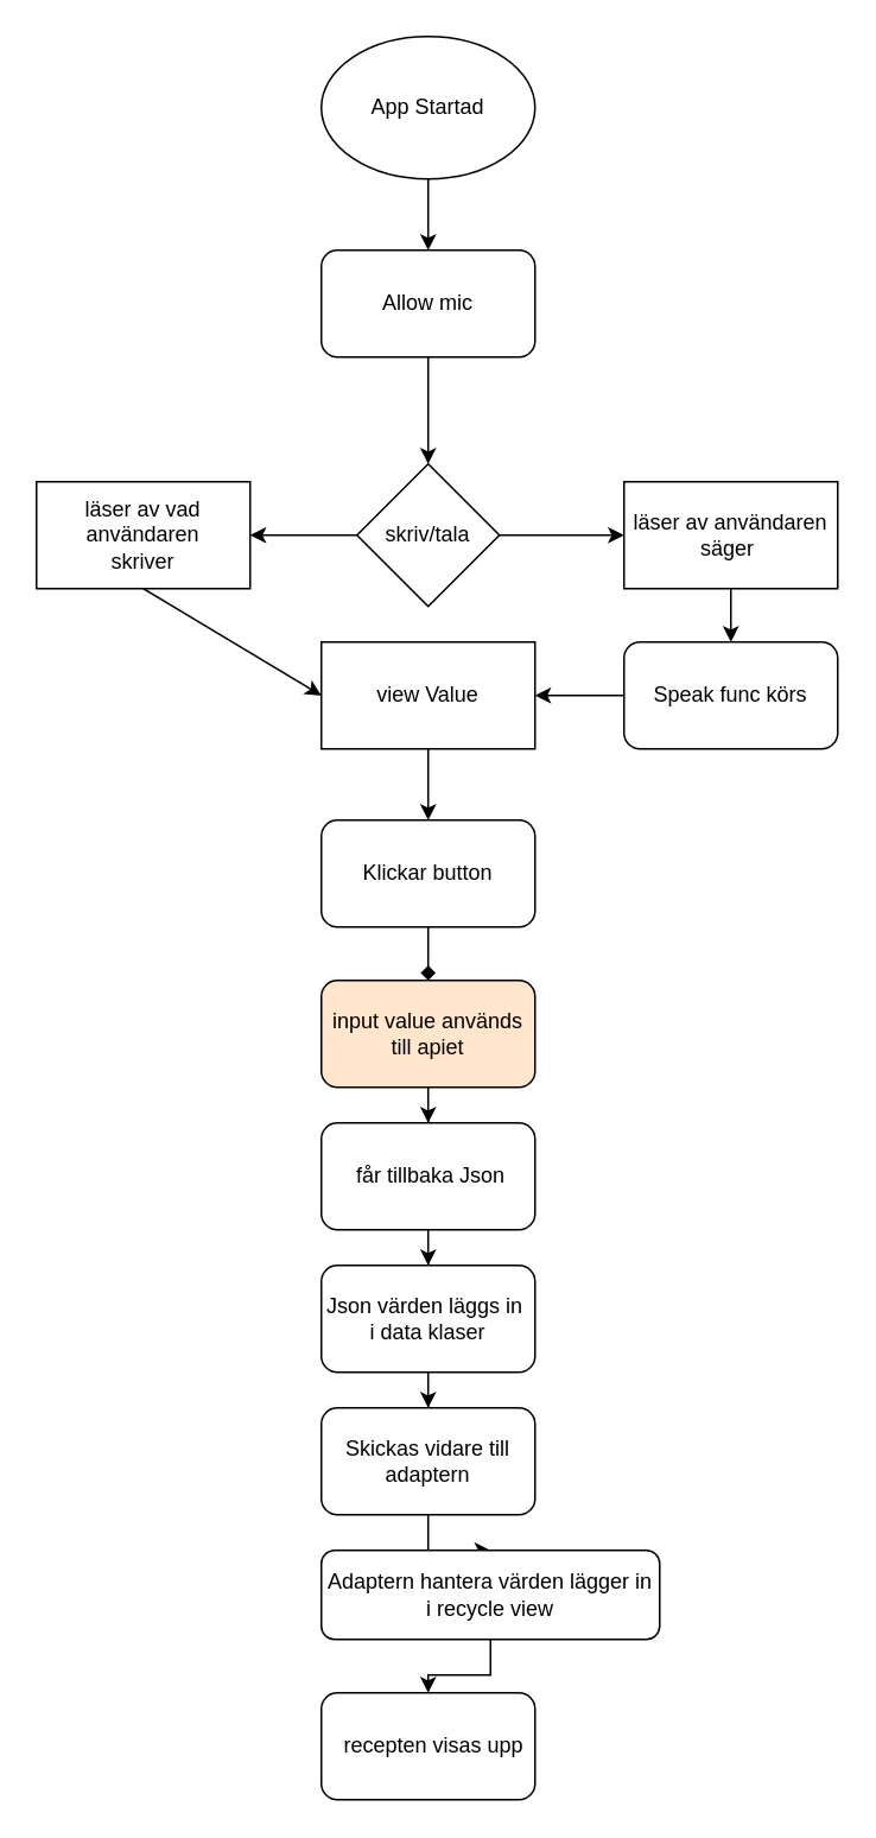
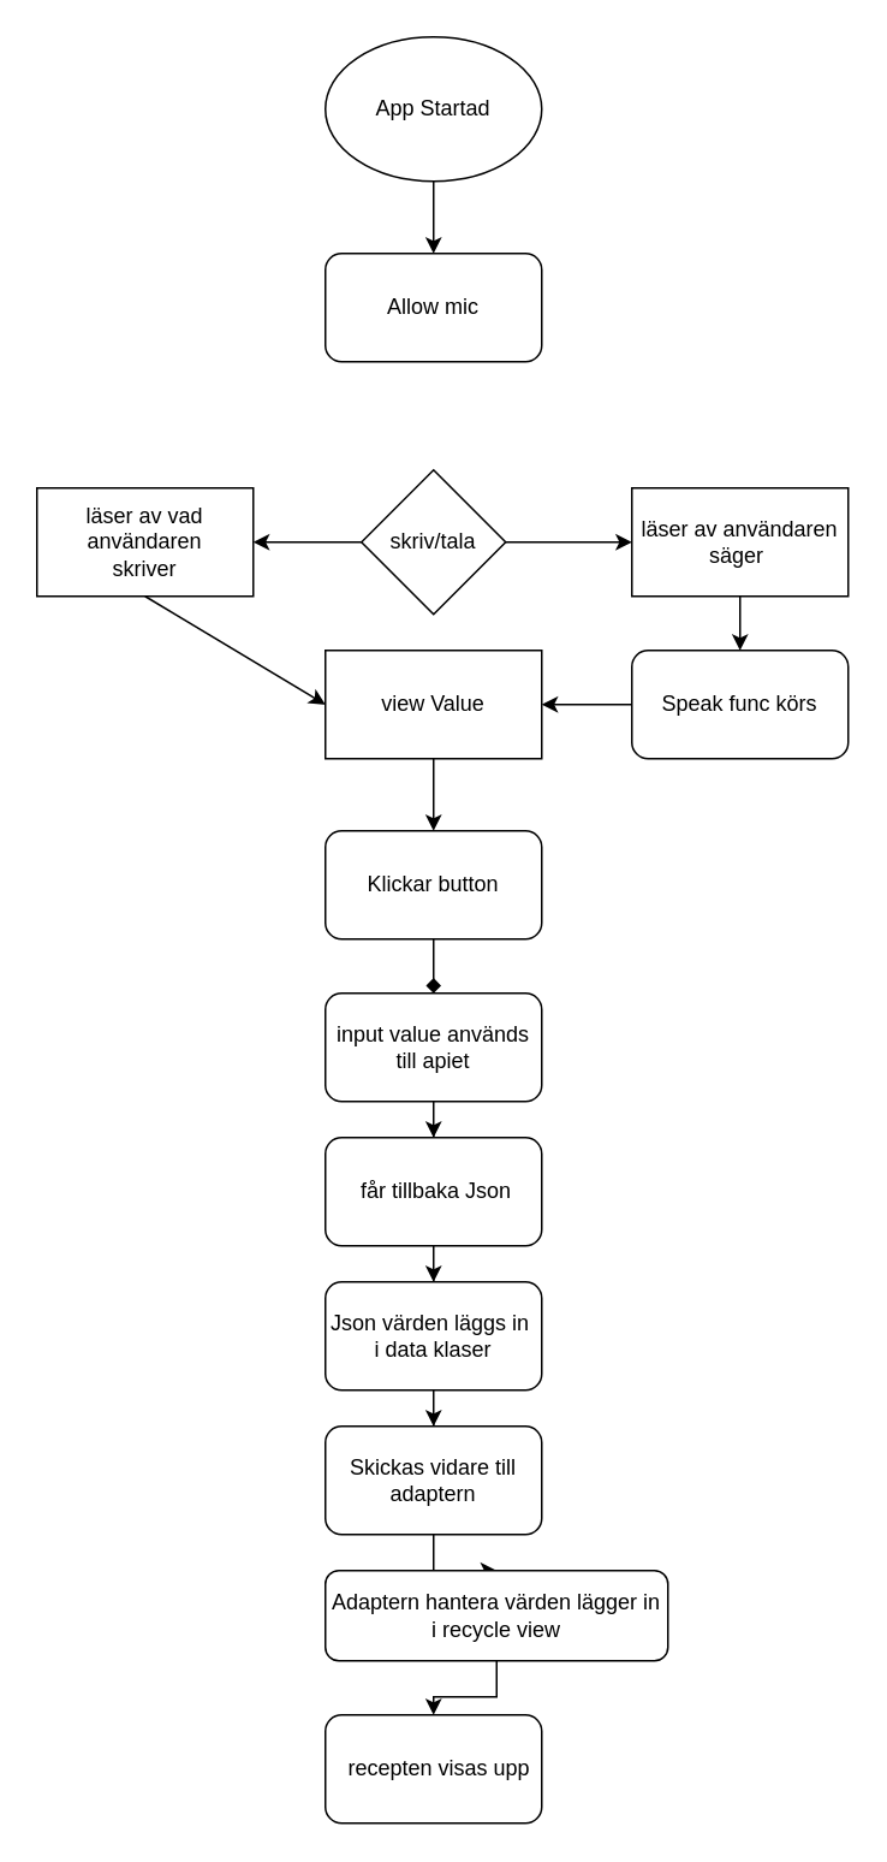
  <mxCell id="0" />
  <mxCell id="1" parent="0" />
  <mxCell id="2" value="" style="edgeStyle=orthogonalEdgeStyle;rounded=0;orthogonalLoop=1;jettySize=auto;html=1;entryX=0.5;entryY=0;entryDx=0;entryDy=0;" edge="1" parent="1" source="3" target="10"><mxGeometry relative="1" as="geometry" /></mxCell>
  <mxCell id="3" value="App Startad" style="ellipse;whiteSpace=wrap;html=1;" vertex="1" parent="1"><mxGeometry x="180" y="20" width="120" height="80" as="geometry" /></mxCell>
  <mxCell id="4" value="" style="edgeStyle=orthogonalEdgeStyle;rounded=0;orthogonalLoop=1;jettySize=auto;html=1;" edge="1" parent="1" source="6" target="8"><mxGeometry relative="1" as="geometry" /></mxCell>
  <mxCell id="5" value="" style="edgeStyle=orthogonalEdgeStyle;rounded=0;orthogonalLoop=1;jettySize=auto;html=1;" edge="1" parent="1" source="6" target="11"><mxGeometry relative="1" as="geometry" /></mxCell>
  <mxCell id="6" value="skriv/tala" style="rhombus;whiteSpace=wrap;html=1;" vertex="1" parent="1"><mxGeometry x="200" y="260" width="80" height="80" as="geometry" /></mxCell>
  <mxCell id="7" value="" style="edgeStyle=orthogonalEdgeStyle;rounded=0;orthogonalLoop=1;jettySize=auto;html=1;" edge="1" parent="1" source="8" target="15"><mxGeometry relative="1" as="geometry" /></mxCell>
  <mxCell id="8" value="läser av användaren säger&amp;nbsp;" style="whiteSpace=wrap;html=1;" vertex="1" parent="1"><mxGeometry x="350" y="270" width="120" height="60" as="geometry" /></mxCell>
- <mxCell id="9" value="" style="edgeStyle=orthogonalEdgeStyle;rounded=0;orthogonalLoop=1;jettySize=auto;html=1;" edge="1" parent="1" source="10" target="6"><mxGeometry relative="1" as="geometry" /></mxCell>
  <mxCell id="10" value="Allow mic" style="rounded=1;whiteSpace=wrap;html=1;" vertex="1" parent="1"><mxGeometry x="180" y="140" width="120" height="60" as="geometry" /></mxCell>
  <mxCell id="11" value="läser av vad användaren&lt;br&gt;skriver" style="whiteSpace=wrap;html=1;" vertex="1" parent="1"><mxGeometry x="20" y="270" width="120" height="60" as="geometry" /></mxCell>
  <mxCell id="12" value="" style="edgeStyle=orthogonalEdgeStyle;rounded=0;orthogonalLoop=1;jettySize=auto;html=1;" edge="1" parent="1" source="13" target="18"><mxGeometry relative="1" as="geometry" /></mxCell>
  <mxCell id="13" value="view Value" style="whiteSpace=wrap;html=1;" vertex="1" parent="1"><mxGeometry x="180" y="360" width="120" height="60" as="geometry" /></mxCell>
  <mxCell id="14" value="" style="edgeStyle=orthogonalEdgeStyle;rounded=0;orthogonalLoop=1;jettySize=auto;html=1;" edge="1" parent="1" source="15" target="13"><mxGeometry relative="1" as="geometry" /></mxCell>
  <mxCell id="15" value="Speak func körs" style="rounded=1;whiteSpace=wrap;html=1;" vertex="1" parent="1"><mxGeometry x="350" y="360" width="120" height="60" as="geometry" /></mxCell>
  <mxCell id="16" value="" style="endArrow=classic;html=1;rounded=0;exitX=0.5;exitY=1;exitDx=0;exitDy=0;entryX=0;entryY=0.5;entryDx=0;entryDy=0;" edge="1" parent="1" source="11" target="13"><mxGeometry width="50" height="50" relative="1" as="geometry"><mxPoint x="60" y="420" as="sourcePoint" /><mxPoint x="110" y="370" as="targetPoint" /></mxGeometry></mxCell>
  <mxCell id="17" value="" style="edgeStyle=orthogonalEdgeStyle;rounded=0;orthogonalLoop=1;jettySize=auto;html=1;endArrow=diamond;" edge="1" parent="1" source="18" target="20"><mxGeometry relative="1" as="geometry" /></mxCell>
  <mxCell id="18" value="Klickar button" style="rounded=1;whiteSpace=wrap;html=1;" vertex="1" parent="1"><mxGeometry x="180" y="460" width="120" height="60" as="geometry" /></mxCell>
  <mxCell id="19" value="" style="edgeStyle=orthogonalEdgeStyle;rounded=0;orthogonalLoop=1;jettySize=auto;html=1;" edge="1" parent="1" source="20" target="22"><mxGeometry relative="1" as="geometry" /></mxCell>
- <mxCell id="20" value="input value används&lt;br&gt;till apiet" style="whiteSpace=wrap;html=1;rounded=1;fillColor=#ffe6cc;" vertex="1" parent="1"><mxGeometry x="180" y="550" width="120" height="60" as="geometry" /></mxCell>
+ <mxCell id="20" value="input value används&lt;br&gt;till apiet" style="whiteSpace=wrap;html=1;rounded=1;" vertex="1" parent="1"><mxGeometry x="180" y="550" width="120" height="60" as="geometry" /></mxCell>
  <mxCell id="21" value="" style="edgeStyle=orthogonalEdgeStyle;rounded=0;orthogonalLoop=1;jettySize=auto;html=1;" edge="1" parent="1" source="22" target="24"><mxGeometry relative="1" as="geometry" /></mxCell>
  <mxCell id="22" value="&amp;nbsp;får tillbaka Json" style="whiteSpace=wrap;html=1;rounded=1;" vertex="1" parent="1"><mxGeometry x="180" y="630" width="120" height="60" as="geometry" /></mxCell>
  <mxCell id="23" value="" style="edgeStyle=orthogonalEdgeStyle;rounded=0;orthogonalLoop=1;jettySize=auto;html=1;" edge="1" parent="1" source="24" target="26"><mxGeometry relative="1" as="geometry" /></mxCell>
  <mxCell id="24" value="Json värden läggs in&amp;nbsp;&lt;br&gt;i data klaser" style="whiteSpace=wrap;html=1;rounded=1;" vertex="1" parent="1"><mxGeometry x="180" y="710" width="120" height="60" as="geometry" /></mxCell>
  <mxCell id="25" value="" style="edgeStyle=orthogonalEdgeStyle;rounded=0;orthogonalLoop=1;jettySize=auto;html=1;" edge="1" parent="1" source="26" target="28"><mxGeometry relative="1" as="geometry" /></mxCell>
  <mxCell id="26" value="Skickas vidare till&lt;br&gt;adaptern" style="rounded=1;whiteSpace=wrap;html=1;" vertex="1" parent="1"><mxGeometry x="180" y="790" width="120" height="60" as="geometry" /></mxCell>
  <mxCell id="27" value="" style="edgeStyle=orthogonalEdgeStyle;rounded=0;orthogonalLoop=1;jettySize=auto;html=1;" edge="1" parent="1" source="28" target="29"><mxGeometry relative="1" as="geometry" /></mxCell>
  <mxCell id="28" value="Adaptern hantera värden lägger in&lt;br&gt;i recycle view" style="rounded=1;whiteSpace=wrap;html=1;" vertex="1" parent="1"><mxGeometry x="180" y="870" width="190" height="50" as="geometry" /></mxCell>
  <mxCell id="29" value="&amp;nbsp; recepten visas upp" style="whiteSpace=wrap;html=1;rounded=1;" vertex="1" parent="1"><mxGeometry x="180" y="950" width="120" height="60" as="geometry" /></mxCell>
